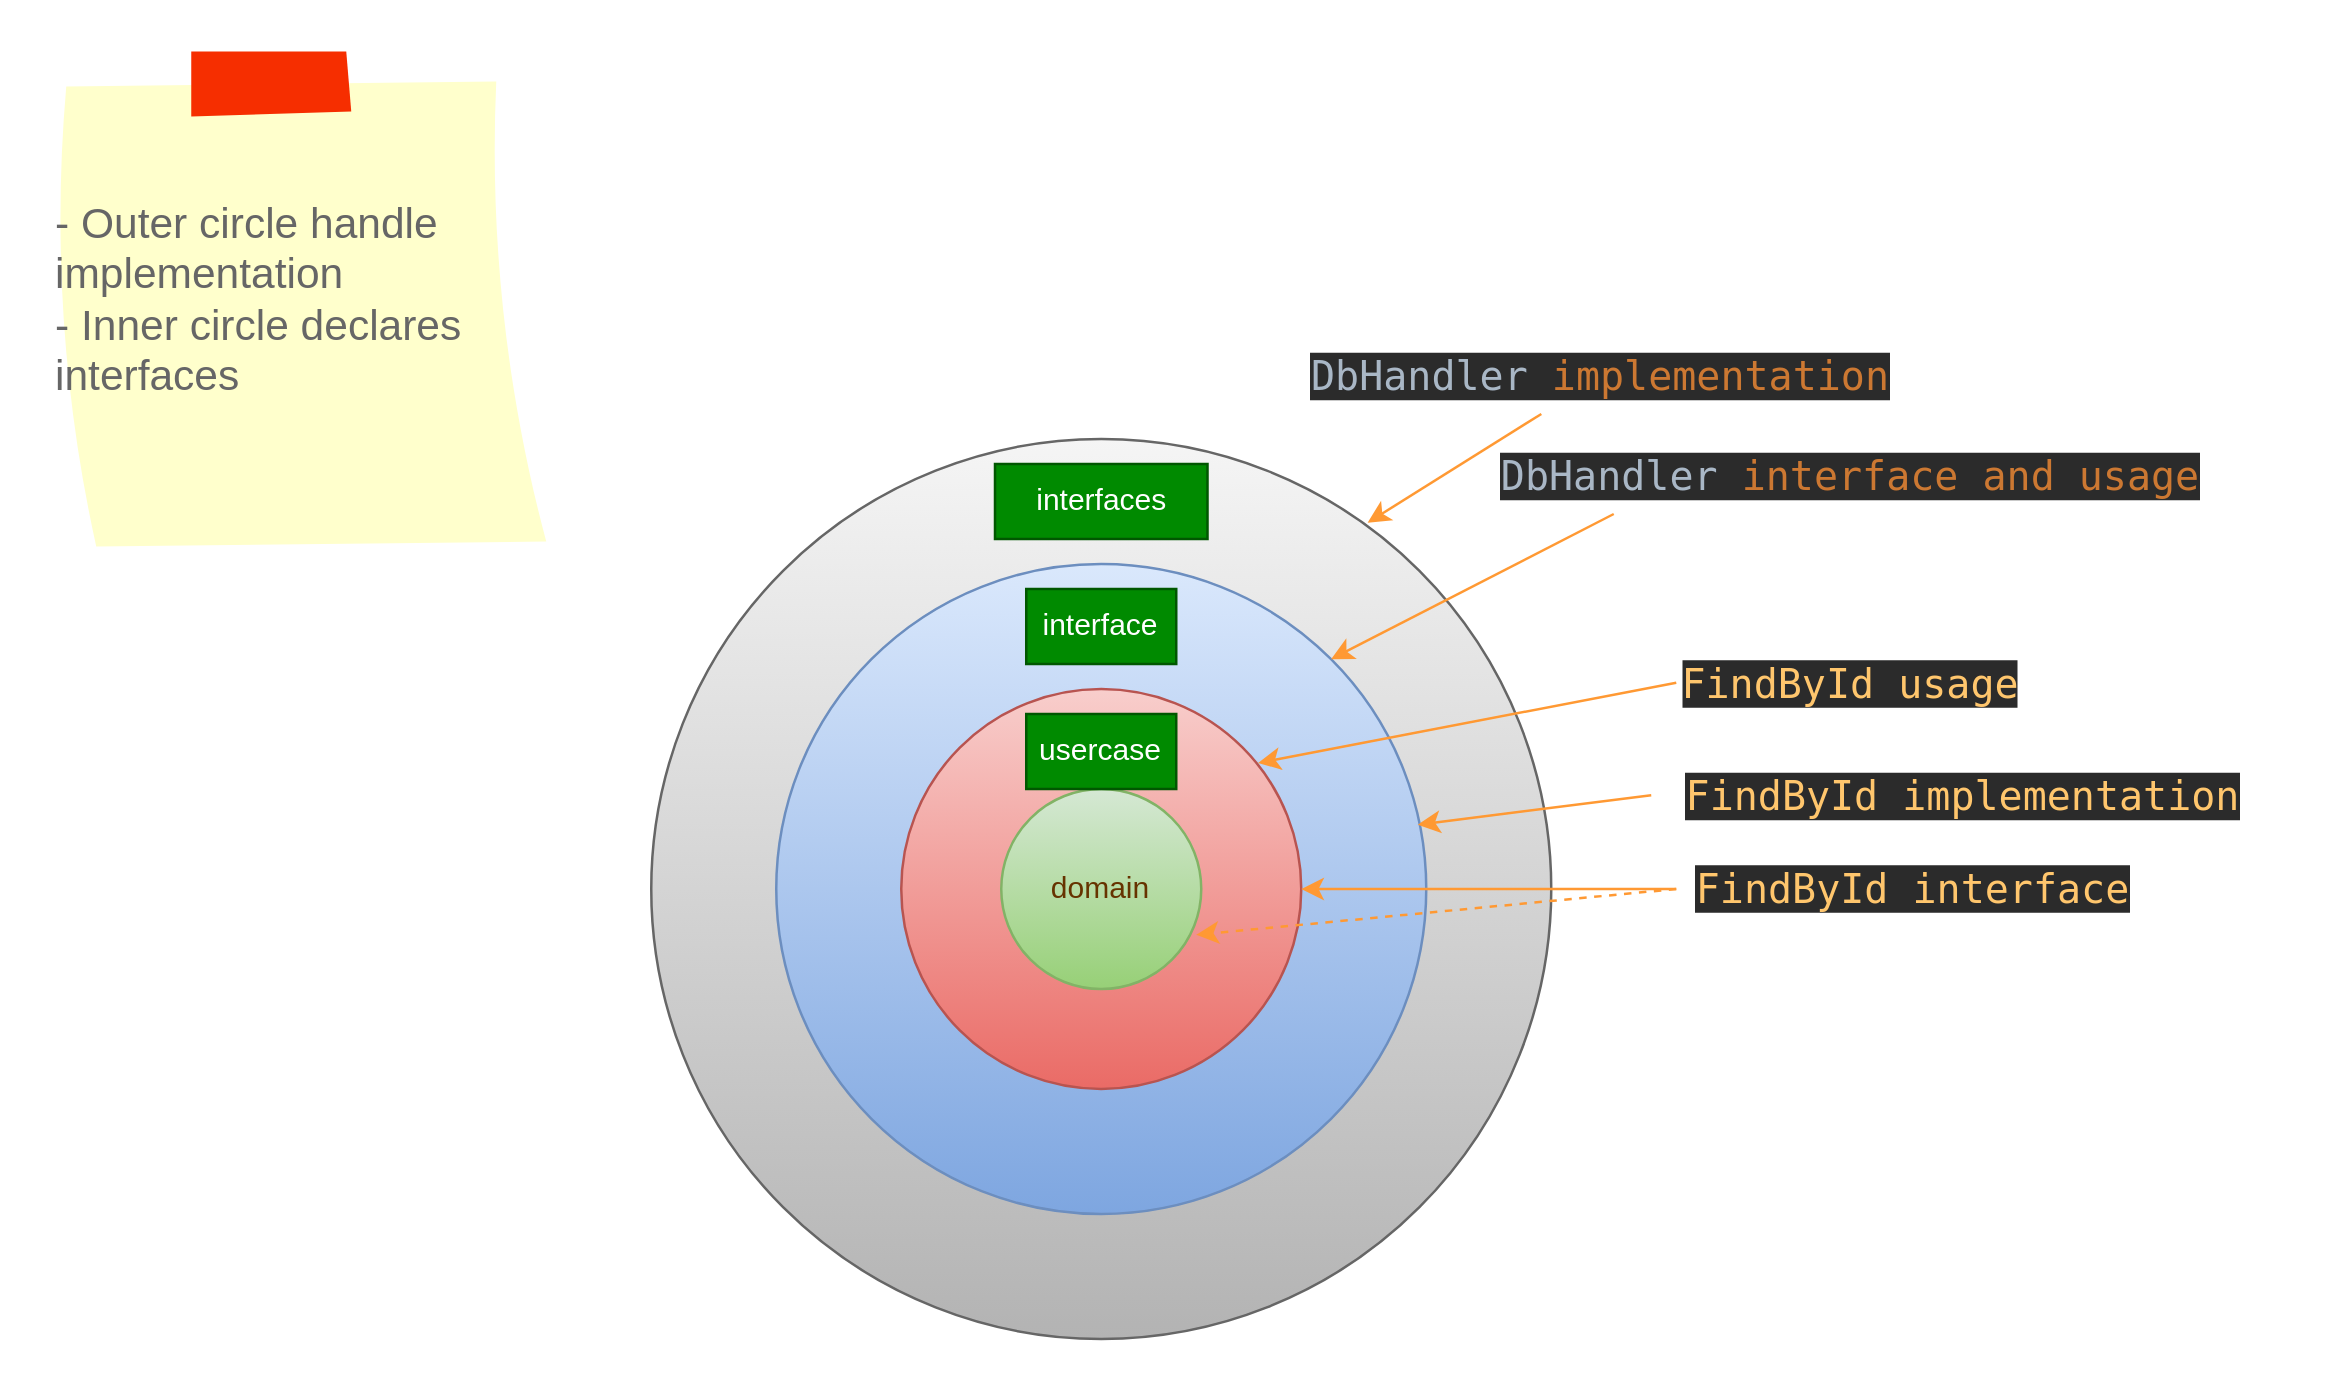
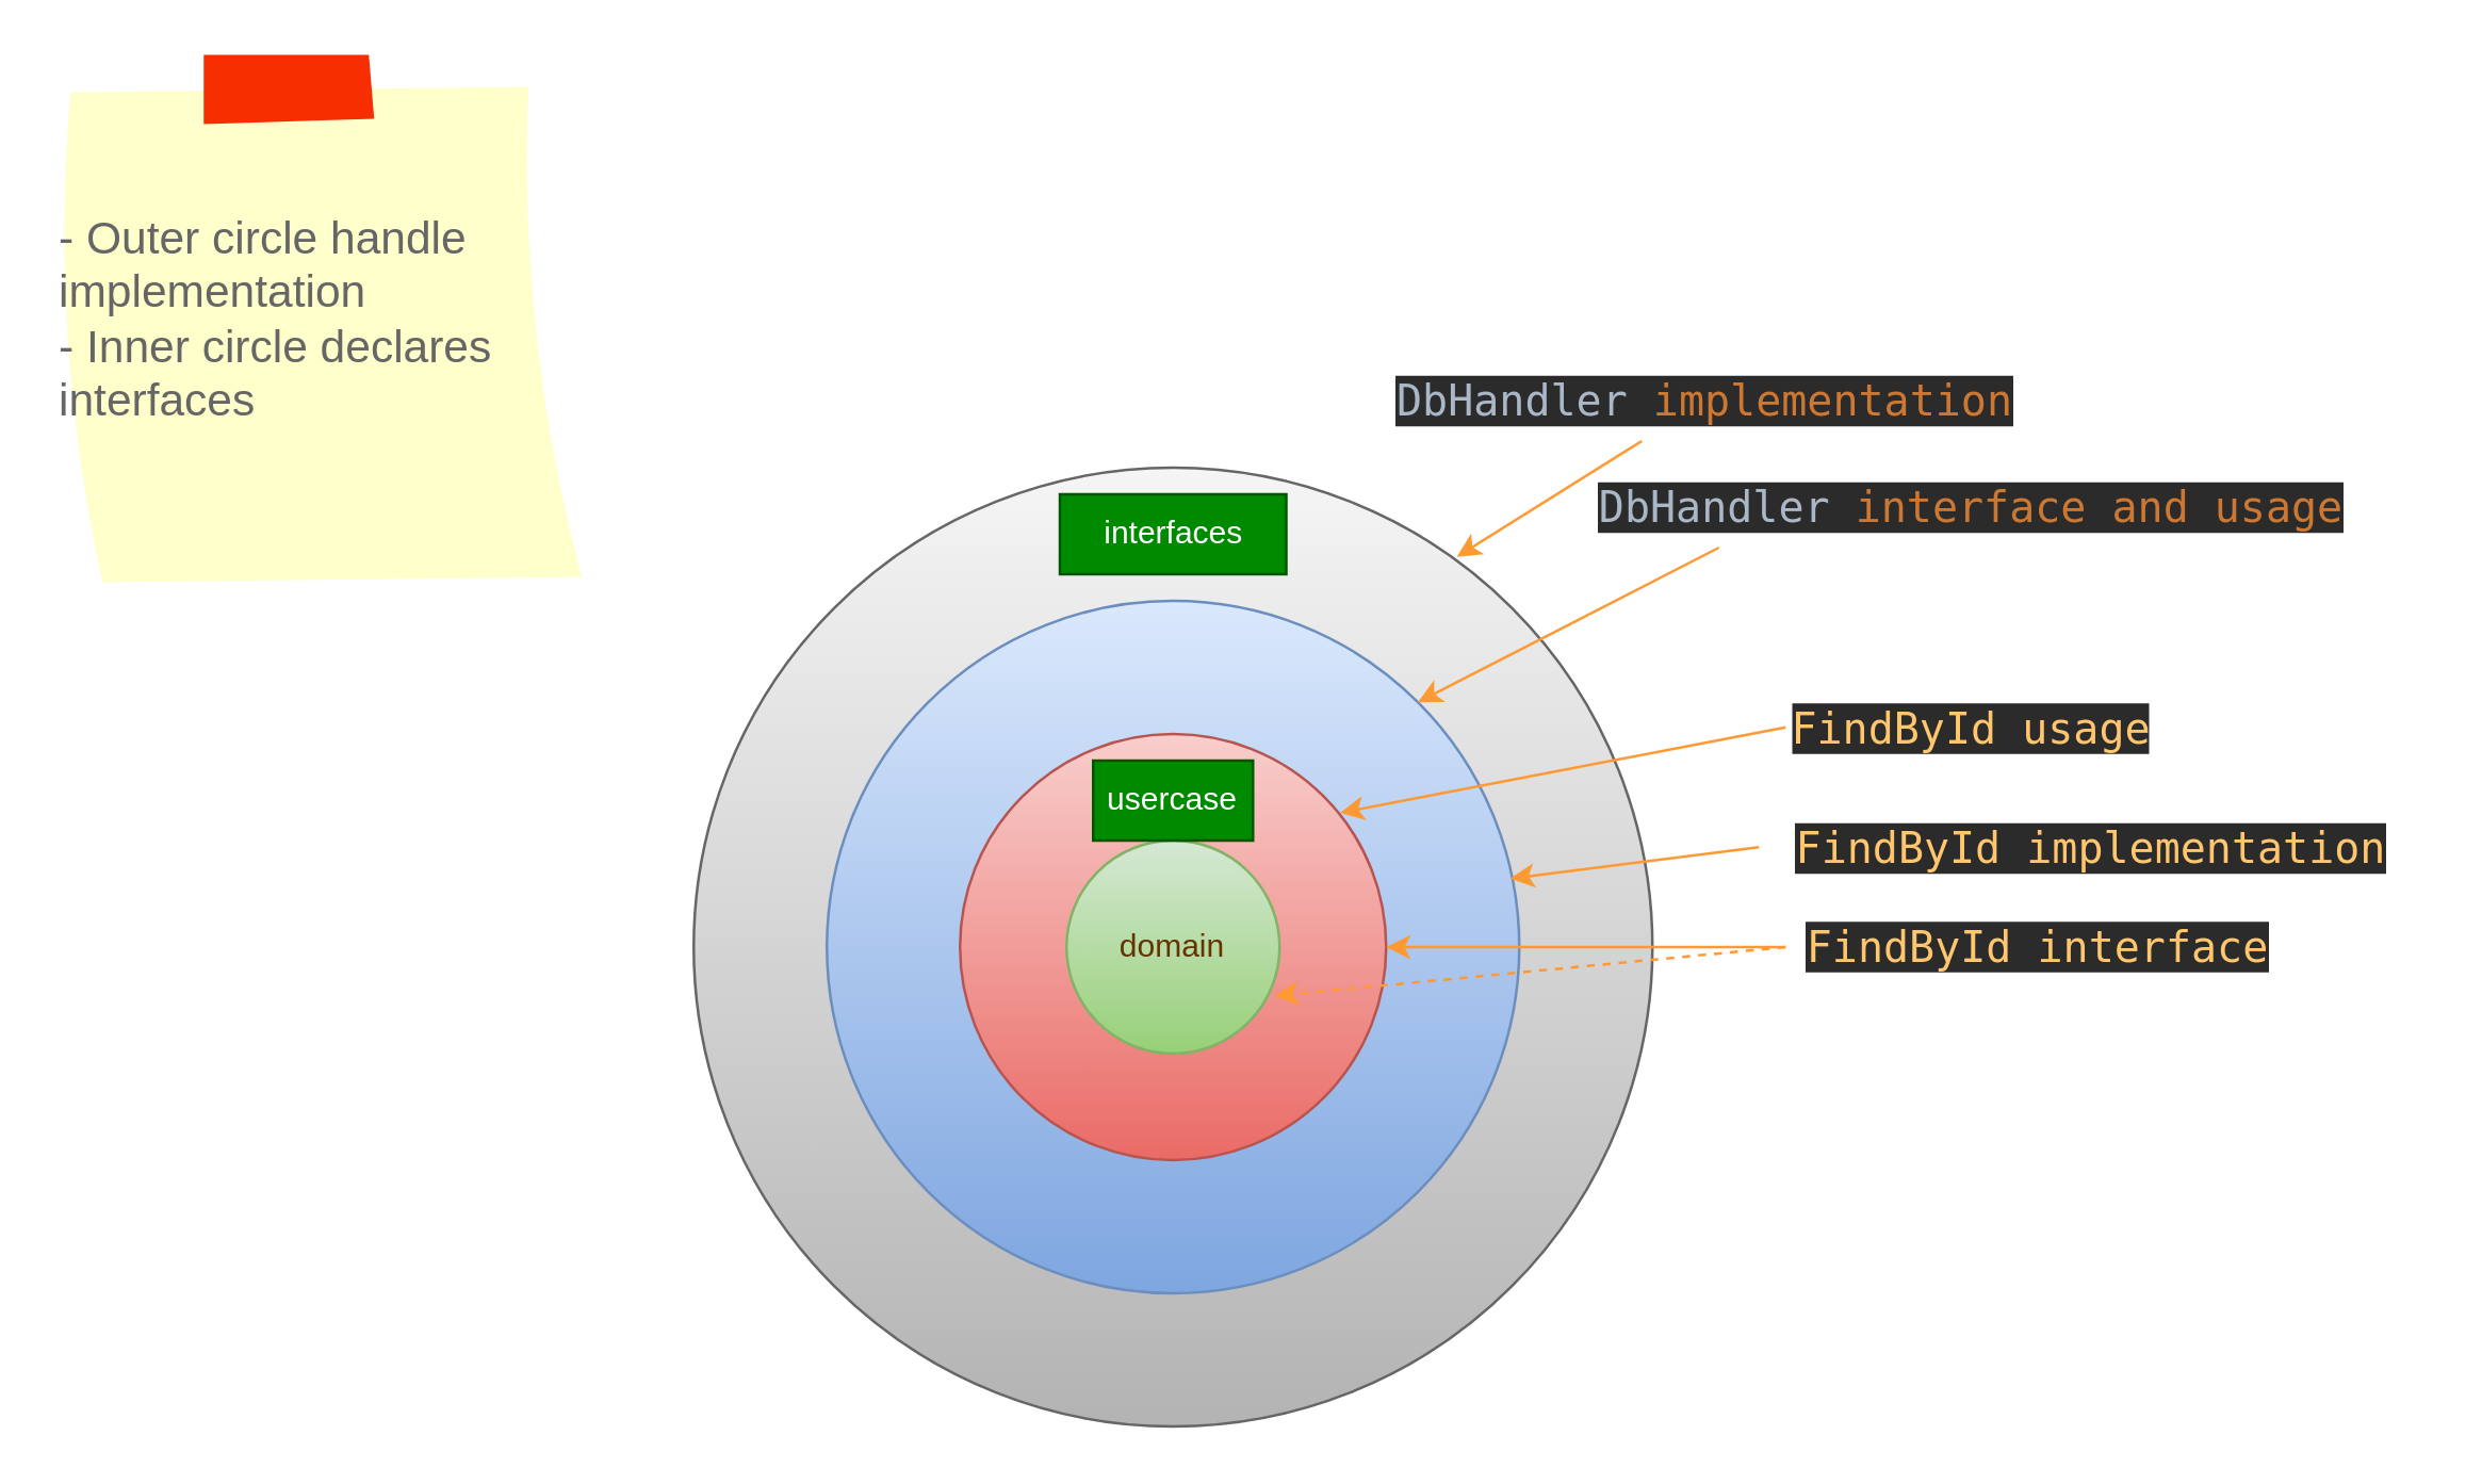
  <mxCell id="0" />
  <mxCell id="1" parent="0" />
  <mxCell id="2" value="" style="ellipse;whiteSpace=wrap;html=1;aspect=fixed;fillColor=#f5f5f5;strokeColor=#666666;gradientColor=#b3b3b3;" parent="1" vertex="1"><mxGeometry x="260" y="175" width="360" height="360" as="geometry" /></mxCell>
  <mxCell id="3" value="" style="ellipse;whiteSpace=wrap;html=1;aspect=fixed;" parent="1" vertex="1"><mxGeometry x="400" y="315" width="80" height="80" as="geometry" /></mxCell>
  <mxCell id="4" value="" style="ellipse;whiteSpace=wrap;html=1;aspect=fixed;fillColor=#dae8fc;strokeColor=#6c8ebf;gradientColor=#7ea6e0;" parent="1" vertex="1"><mxGeometry x="310" y="225" width="260" height="260" as="geometry" /></mxCell>
  <mxCell id="5" value="&lt;blockquote style=&quot;margin: 0 0 0 40px ; border: none ; padding: 0px&quot;&gt;&lt;br&gt;&lt;/blockquote&gt;" style="ellipse;whiteSpace=wrap;html=1;aspect=fixed;fillColor=#f8cecc;strokeColor=#b85450;gradientColor=#ea6b66;" parent="1" vertex="1"><mxGeometry x="360" y="275" width="160" height="160" as="geometry" /></mxCell>
  <mxCell id="6" value="&lt;font color=&quot;#663300&quot;&gt;domain&lt;/font&gt;" style="ellipse;whiteSpace=wrap;html=1;aspect=fixed;fillColor=#d5e8d4;strokeColor=#82b366;gradientColor=#97d077;" parent="1" vertex="1"><mxGeometry x="400" y="315" width="80" height="80" as="geometry" /></mxCell>
  <mxCell id="7" value="usercase" style="text;html=1;strokeColor=#005700;fillColor=#008a00;align=center;verticalAlign=middle;whiteSpace=wrap;rounded=0;fontColor=#ffffff;" parent="1" vertex="1"><mxGeometry x="410" y="285" width="60" height="30" as="geometry" /></mxCell>
- <mxCell id="8" value="interface" style="text;html=1;strokeColor=#005700;fillColor=#008a00;align=center;verticalAlign=middle;whiteSpace=wrap;rounded=0;fontColor=#ffffff;" parent="1" vertex="1"><mxGeometry x="410" y="235" width="60" height="30" as="geometry" /></mxCell>
  <mxCell id="9" value="interfaces" style="text;html=1;strokeColor=#005700;fillColor=#008a00;align=center;verticalAlign=middle;whiteSpace=wrap;rounded=0;fontColor=#ffffff;" parent="1" vertex="1"><mxGeometry x="397.5" y="185" width="85" height="30" as="geometry" /></mxCell>
  <mxCell id="10" value="&lt;pre style=&quot;background-color: #2b2b2b ; color: #a9b7c6 ; font-family: &amp;#34;jetbrains mono&amp;#34; , monospace ; font-size: 12.0pt&quot;&gt;&lt;span style=&quot;color: #ffc66d&quot;&gt;FindById interface&lt;/span&gt;&lt;/pre&gt;" style="text;html=1;strokeColor=none;fillColor=none;align=center;verticalAlign=middle;whiteSpace=wrap;rounded=0;" parent="1" vertex="1"><mxGeometry x="670" y="342.5" width="190" height="25" as="geometry" /></mxCell>
  <mxCell id="11" value="" style="endArrow=classic;html=1;rounded=0;exitX=0;exitY=0.5;exitDx=0;exitDy=0;entryX=0.975;entryY=0.729;entryDx=0;entryDy=0;entryPerimeter=0;endFill=1;strokeColor=#FF9933;dashed=1;" parent="1" source="10" target="6" edge="1"><mxGeometry width="50" height="50" relative="1" as="geometry"><mxPoint x="410" y="445" as="sourcePoint" /><mxPoint x="470" y="385" as="targetPoint" /></mxGeometry></mxCell>
  <mxCell id="12" value="" style="endArrow=classic;html=1;rounded=0;exitX=0;exitY=0.5;exitDx=0;exitDy=0;entryX=1;entryY=0.5;entryDx=0;entryDy=0;startArrow=none;startFill=0;endFill=1;strokeColor=#FF9933;" parent="1" source="10" target="5" edge="1"><mxGeometry width="50" height="50" relative="1" as="geometry"><mxPoint x="650" y="367.5" as="sourcePoint" /><mxPoint x="480" y="395" as="targetPoint" /></mxGeometry></mxCell>
  <mxCell id="13" value="&lt;pre style=&quot;background-color: #2b2b2b ; color: #a9b7c6 ; font-family: &amp;#34;jetbrains mono&amp;#34; , monospace ; font-size: 12.0pt&quot;&gt;&lt;span style=&quot;color: #ffc66d&quot;&gt;FindById implementation&lt;/span&gt;&lt;/pre&gt;" style="text;html=1;strokeColor=none;fillColor=none;align=center;verticalAlign=middle;whiteSpace=wrap;rounded=0;" parent="1" vertex="1"><mxGeometry x="660" y="305" width="250" height="25" as="geometry" /></mxCell>
  <mxCell id="14" value="" style="endArrow=classic;html=1;rounded=0;exitX=0;exitY=0.5;exitDx=0;exitDy=0;entryX=0.987;entryY=0.401;entryDx=0;entryDy=0;entryPerimeter=0;strokeColor=#FF9933;" parent="1" source="13" target="4" edge="1"><mxGeometry width="50" height="50" relative="1" as="geometry"><mxPoint x="410" y="425" as="sourcePoint" /><mxPoint x="460" y="375" as="targetPoint" /></mxGeometry></mxCell>
  <mxCell id="15" style="rounded=0;orthogonalLoop=1;jettySize=auto;html=1;entryX=0.892;entryY=0.185;entryDx=0;entryDy=0;entryPerimeter=0;startArrow=none;startFill=0;endArrow=classic;endFill=1;exitX=0;exitY=0.5;exitDx=0;exitDy=0;strokeColor=#FF9933;" parent="1" source="16" target="5" edge="1"><mxGeometry relative="1" as="geometry" /></mxCell>
  <mxCell id="16" value="&lt;pre style=&quot;background-color: #2b2b2b ; color: #a9b7c6 ; font-family: &amp;#34;jetbrains mono&amp;#34; , monospace ; font-size: 12.0pt&quot;&gt;&lt;span style=&quot;color: #ffc66d&quot;&gt;FindById usage&lt;/span&gt;&lt;/pre&gt;" style="text;html=1;strokeColor=none;fillColor=none;align=center;verticalAlign=middle;whiteSpace=wrap;rounded=0;" parent="1" vertex="1"><mxGeometry x="670" y="260" width="140" height="25" as="geometry" /></mxCell>
  <mxCell id="17" style="edgeStyle=none;rounded=0;orthogonalLoop=1;jettySize=auto;html=1;entryX=1;entryY=0;entryDx=0;entryDy=0;startArrow=none;startFill=0;endArrow=classic;endFill=1;strokeColor=#FF9933;exitX=0;exitY=1;exitDx=0;exitDy=0;" parent="1" source="18" target="4" edge="1"><mxGeometry relative="1" as="geometry" /></mxCell>
  <mxCell id="18" value="&lt;pre style=&quot;background-color: #2b2b2b ; color: #a9b7c6 ; font-family: &amp;#34;jetbrains mono&amp;#34; , monospace ; font-size: 12.0pt&quot;&gt;DbHandler &lt;span style=&quot;color: #cc7832&quot;&gt;interface and usage&lt;/span&gt;&lt;/pre&gt;" style="text;html=1;strokeColor=none;fillColor=none;align=center;verticalAlign=middle;whiteSpace=wrap;rounded=0;" parent="1" vertex="1"><mxGeometry x="645" y="175" width="190" height="30" as="geometry" /></mxCell>
  <mxCell id="19" style="edgeStyle=none;rounded=0;orthogonalLoop=1;jettySize=auto;html=1;entryX=0.796;entryY=0.093;entryDx=0;entryDy=0;entryPerimeter=0;startArrow=none;startFill=0;endArrow=classic;endFill=1;strokeColor=#FF9933;" parent="1" source="20" target="2" edge="1"><mxGeometry relative="1" as="geometry" /></mxCell>
  <mxCell id="20" value="&lt;pre style=&quot;background-color: #2b2b2b ; color: #a9b7c6 ; font-family: &amp;#34;jetbrains mono&amp;#34; , monospace ; font-size: 12.0pt&quot;&gt;DbHandler &lt;span style=&quot;color: #cc7832&quot;&gt;implementation&lt;/span&gt;&lt;/pre&gt;" style="text;html=1;strokeColor=none;fillColor=none;align=center;verticalAlign=middle;whiteSpace=wrap;rounded=0;" parent="1" vertex="1"><mxGeometry x="530" y="135" width="220" height="30" as="geometry" /></mxCell>
  <mxCell id="21" value="- Outer circle handle implementation&lt;br&gt;- Inner circle declares interfaces" style="strokeWidth=1;shadow=0;dashed=0;align=left;html=1;shape=mxgraph.mockup.text.stickyNote2;fontColor=#666666;mainText=;fontSize=17;whiteSpace=wrap;fillColor=#ffffcc;strokeColor=#F62E00;" parent="1" vertex="1"><mxGeometry x="20" y="20" width="200" height="200" as="geometry" /></mxCell>
